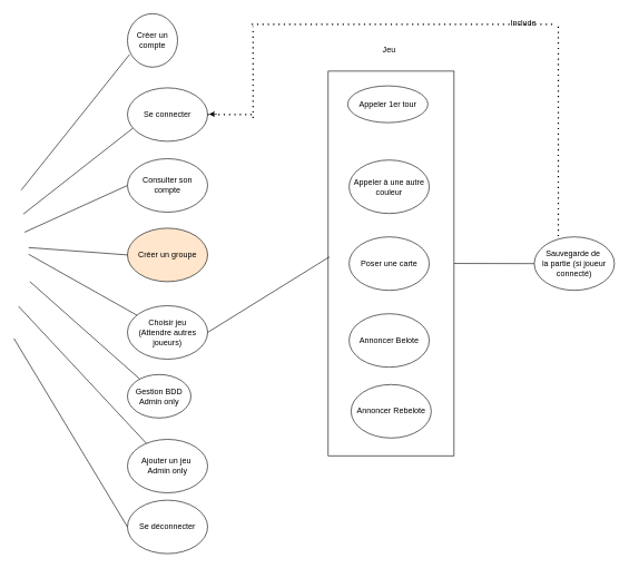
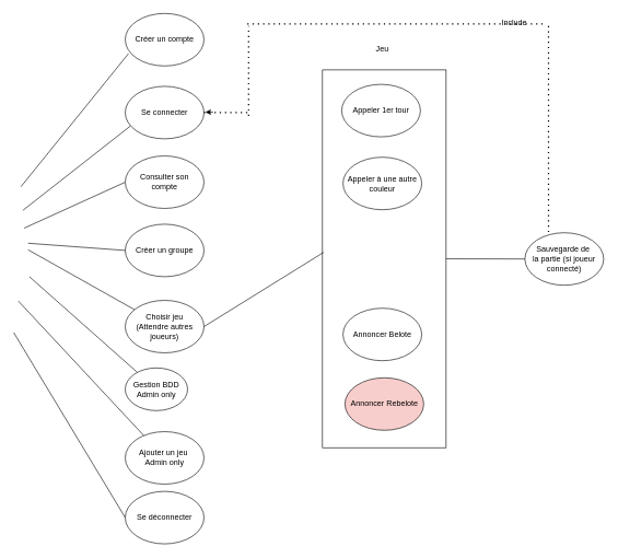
  <mxCell id="0" />
  <mxCell id="1" parent="0" />
  <mxCell id="2" value="" style="rounded=0;whiteSpace=wrap;html=1;rotation=90;" parent="1" vertex="1"><mxGeometry x="297" y="299.56" width="575.5" height="188.38" as="geometry" /></mxCell>
- <mxCell id="3" value="Créer un compte" style="ellipse;whiteSpace=wrap;html=1;" parent="1" vertex="1"><mxGeometry x="190" y="20" width="75" height="80" as="geometry" /></mxCell>
+ <mxCell id="3" value="Créer un compte" style="ellipse;whiteSpace=wrap;html=1;" parent="1" vertex="1"><mxGeometry x="190" y="20" width="120" height="80" as="geometry" /></mxCell>
  <mxCell id="4" value="" style="endArrow=none;html=1;entryX=0.064;entryY=0.758;entryDx=0;entryDy=0;entryPerimeter=0;" parent="1" target="23" edge="1"><mxGeometry width="50" height="50" relative="1" as="geometry"><mxPoint x="34" y="320" as="sourcePoint" /><mxPoint x="141" y="182" as="targetPoint" /></mxGeometry></mxCell>
  <mxCell id="5" value="" style="endArrow=none;html=1;entryX=0;entryY=0.5;entryDx=0;entryDy=0;" parent="1" target="7" edge="1"><mxGeometry width="50" height="50" relative="1" as="geometry"><mxPoint x="36" y="347" as="sourcePoint" /><mxPoint x="147" y="277" as="targetPoint" /></mxGeometry></mxCell>
  <mxCell id="6" value="Ajouter un jeu&amp;nbsp;&lt;br&gt;Admin only" style="ellipse;whiteSpace=wrap;html=1;" parent="1" vertex="1"><mxGeometry x="190" y="657" width="120" height="80" as="geometry" /></mxCell>
  <mxCell id="7" value="Consulter son &lt;br&gt;compte" style="ellipse;whiteSpace=wrap;html=1;" parent="1" vertex="1"><mxGeometry x="190" y="237" width="120" height="80" as="geometry" /></mxCell>
  <mxCell id="8" value="" style="endArrow=none;html=1;" parent="1" target="11" edge="1"><mxGeometry width="50" height="50" relative="1" as="geometry"><mxPoint x="42" y="380" as="sourcePoint" /><mxPoint x="142" y="375" as="targetPoint" /></mxGeometry></mxCell>
  <mxCell id="9" value="" style="endArrow=none;html=1;" parent="1" target="12" edge="1"><mxGeometry width="50" height="50" relative="1" as="geometry"><mxPoint x="44" y="421" as="sourcePoint" /><mxPoint x="115" y="464" as="targetPoint" /></mxGeometry></mxCell>
  <mxCell id="10" value="" style="endArrow=none;html=1;" parent="1" target="6" edge="1"><mxGeometry width="50" height="50" relative="1" as="geometry"><mxPoint x="27" y="458" as="sourcePoint" /><mxPoint x="126" y="592" as="targetPoint" /></mxGeometry></mxCell>
  <mxCell id="11" value="Choisir jeu&lt;br&gt;(Attendre autres joueurs)" style="ellipse;whiteSpace=wrap;html=1;" parent="1" vertex="1"><mxGeometry x="190" y="457" width="120" height="80" as="geometry" /></mxCell>
  <mxCell id="12" value="Gestion BDD&lt;br&gt;Admin only" style="ellipse;whiteSpace=wrap;html=1;" parent="1" vertex="1"><mxGeometry x="190" y="560" width="95" height="65" as="geometry" /></mxCell>
  <mxCell id="13" value="" style="endArrow=none;html=1;entryX=0;entryY=0.5;entryDx=0;entryDy=0;" parent="1" edge="1" target="21"><mxGeometry width="50" height="50" relative="1" as="geometry"><mxPoint x="20" y="506" as="sourcePoint" /><mxPoint x="198" y="693" as="targetPoint" /></mxGeometry></mxCell>
- <mxCell id="14" value="Poser une carte" style="ellipse;whiteSpace=wrap;html=1;" parent="1" vertex="1"><mxGeometry x="521.8" y="354" width="120" height="80" as="geometry" /></mxCell>
  <mxCell id="15" value="Annoncer Belote" style="ellipse;whiteSpace=wrap;html=1;" parent="1" vertex="1"><mxGeometry x="521.8" y="469" width="120" height="80" as="geometry" /></mxCell>
- <mxCell id="16" value="Appeler 1er tour" style="ellipse;whiteSpace=wrap;html=1;" parent="1" vertex="1"><mxGeometry x="519.8" y="128" width="120" height="55" as="geometry" /></mxCell>
+ <mxCell id="16" value="Appeler 1er tour" style="ellipse;whiteSpace=wrap;html=1;" parent="1" vertex="1"><mxGeometry x="519.8" y="128" width="120" height="80" as="geometry" /></mxCell>
  <mxCell id="17" value="Jeu" style="text;html=1;strokeColor=none;fillColor=none;align=center;verticalAlign=middle;whiteSpace=wrap;rounded=0;" parent="1" vertex="1"><mxGeometry x="561.8" y="65" width="40" height="20" as="geometry" /></mxCell>
  <mxCell id="18" value="" style="endArrow=none;html=1;exitX=1;exitY=0.5;exitDx=0;exitDy=0;entryX=0.483;entryY=0.991;entryDx=0;entryDy=0;entryPerimeter=0;" parent="1" source="11" target="2" edge="1"><mxGeometry width="50" height="50" relative="1" as="geometry"><mxPoint x="496" y="433" as="sourcePoint" /><mxPoint x="367" y="383" as="targetPoint" /></mxGeometry></mxCell>
  <mxCell id="19" value="" style="endArrow=none;html=1;exitX=0.5;exitY=0;exitDx=0;exitDy=0;entryX=0;entryY=0.5;entryDx=0;entryDy=0;" parent="1" source="2" target="20" edge="1"><mxGeometry width="50" height="50" relative="1" as="geometry"><mxPoint x="756.5" y="394" as="sourcePoint" /><mxPoint x="786" y="460" as="targetPoint" /></mxGeometry></mxCell>
  <mxCell id="20" value="Sauvegarde de&amp;nbsp;&lt;br&gt;la partie (si joueur connecté)" style="ellipse;whiteSpace=wrap;html=1;fillColor=none;" parent="1" vertex="1"><mxGeometry x="799" y="354" width="120" height="80" as="geometry" /></mxCell>
  <mxCell id="21" value="Se déconnecter" style="ellipse;whiteSpace=wrap;html=1;" parent="1" vertex="1"><mxGeometry x="190" y="748" width="120" height="80" as="geometry" /></mxCell>
  <mxCell id="22" value="" style="endArrow=none;html=1;entryX=0.042;entryY=0.763;entryDx=0;entryDy=0;entryPerimeter=0;" parent="1" target="3" edge="1"><mxGeometry width="50" height="50" relative="1" as="geometry"><mxPoint x="31" y="284" as="sourcePoint" /><mxPoint x="83" y="84" as="targetPoint" /></mxGeometry></mxCell>
  <mxCell id="23" value="Se connecter" style="ellipse;whiteSpace=wrap;html=1;" parent="1" vertex="1"><mxGeometry x="190" y="131" width="120" height="80" as="geometry" /></mxCell>
  <mxCell id="24" value="Appeler à une autre couleur" style="ellipse;whiteSpace=wrap;html=1;" parent="1" vertex="1"><mxGeometry x="521.8" y="239" width="120" height="80" as="geometry" /></mxCell>
- <mxCell id="25" value="Annoncer Rebelote" style="ellipse;whiteSpace=wrap;html=1;" parent="1" vertex="1"><mxGeometry x="524.8" y="575" width="120" height="80" as="geometry" /></mxCell>
+ <mxCell id="25" value="Annoncer Rebelote" style="ellipse;whiteSpace=wrap;html=1;fillColor=#f8cecc;" parent="1" vertex="1"><mxGeometry x="524.8" y="575" width="120" height="80" as="geometry" /></mxCell>
  <mxCell id="26" value="" style="endArrow=none;dashed=1;html=1;dashPattern=1 3;strokeWidth=2;exitX=1;exitY=0.5;exitDx=0;exitDy=0;" parent="1" source="23" edge="1"><mxGeometry width="50" height="50" relative="1" as="geometry"><mxPoint x="406" y="412" as="sourcePoint" /><mxPoint x="380" y="171" as="targetPoint" /></mxGeometry></mxCell>
  <mxCell id="27" value="" style="endArrow=none;dashed=1;html=1;dashPattern=1 3;strokeWidth=2;entryX=0.3;entryY=0.058;entryDx=0;entryDy=0;entryPerimeter=0;" parent="1" target="20" edge="1"><mxGeometry width="50" height="50" relative="1" as="geometry"><mxPoint x="835" y="39" as="sourcePoint" /><mxPoint x="456" y="362" as="targetPoint" /></mxGeometry></mxCell>
  <mxCell id="28" value="" style="endArrow=none;dashed=1;html=1;dashPattern=1 3;strokeWidth=2;" parent="1" edge="1"><mxGeometry width="50" height="50" relative="1" as="geometry"><mxPoint x="376" y="36" as="sourcePoint" /><mxPoint x="828" y="36" as="targetPoint" /></mxGeometry></mxCell>
  <mxCell id="29" value="" style="endArrow=none;dashed=1;html=1;dashPattern=1 3;strokeWidth=2;" parent="1" edge="1"><mxGeometry width="50" height="50" relative="1" as="geometry"><mxPoint x="378" y="176" as="sourcePoint" /><mxPoint x="378" y="39" as="targetPoint" /></mxGeometry></mxCell>
  <mxCell id="30" value="" style="endArrow=classic;html=1;" parent="1" edge="1"><mxGeometry width="50" height="50" relative="1" as="geometry"><mxPoint x="324" y="170.33" as="sourcePoint" /><mxPoint x="312" y="170.33" as="targetPoint" /></mxGeometry></mxCell>
  <mxCell id="31" value="Include" style="text;html=1;strokeColor=none;fillColor=none;align=center;verticalAlign=middle;whiteSpace=wrap;rounded=0;" parent="1" vertex="1"><mxGeometry x="763" y="24" width="40" height="20" as="geometry" /></mxCell>
- <mxCell id="32" value="Créer un groupe" style="ellipse;whiteSpace=wrap;html=1;fillColor=#ffe6cc;" vertex="1" parent="1"><mxGeometry x="190" y="341" width="120" height="80" as="geometry" /></mxCell>
+ <mxCell id="32" value="Créer un groupe" style="ellipse;whiteSpace=wrap;html=1;" vertex="1" parent="1"><mxGeometry x="190" y="341" width="120" height="80" as="geometry" /></mxCell>
  <mxCell id="33" value="" style="endArrow=none;html=1;entryX=0;entryY=0.5;entryDx=0;entryDy=0;" edge="1" parent="1" target="32"><mxGeometry width="50" height="50" relative="1" as="geometry"><mxPoint x="42" y="370" as="sourcePoint" /><mxPoint x="214.143" y="481.205" as="targetPoint" /></mxGeometry></mxCell>
